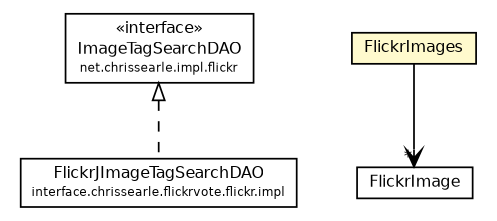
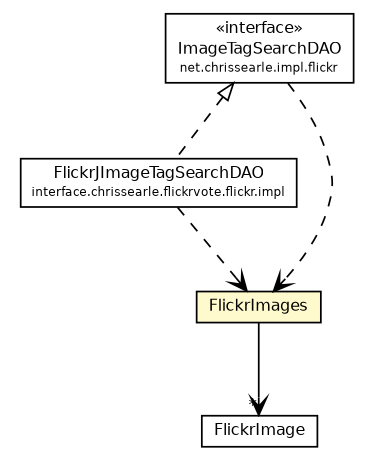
  digraph {
    node [fontcolor=black fontname=Helvetica fontsize=9.0 shape=plaintext]
    edge [fontname=Helvetica fontsize=10.0 headport=p labelfontname=Helvetica labelfontsize=10 style=dashed tailport=p arrowhead=open color=black fontcolor=black]
    n1 [label=<<table border="0" cellborder="1" cellspacing="0" cellpadding="2" port="p" href="../ImageTagSearchDAO.html"> 		<tr><td><table border="0" cellspacing="0" cellpadding="1"> 			<tr><td> &laquo;interface&raquo; </td></tr> 			<tr><td> ImageTagSearchDAO </td></tr> 			<tr><td><font point-size="7.0"> net.chrissearle.impl.flickr </font></td></tr> 		</table></td></tr> 		</table>>]
    n2 [label=<<table border="0" cellborder="1" cellspacing="0" cellpadding="2" port="p" href="../impl/FlickrJImageTagSearchDAO.html"> 		<tr><td><table border="0" cellspacing="0" cellpadding="1"> 			<tr><td> FlickrJImageTagSearchDAO </td></tr> 			<tr><td><font point-size="7.0"> interface.chrissearle.flickrvote.flickr.impl </font></td></tr> 		</table></td></tr> 		</table>>]
    n3 [label=<<table border="0" cellborder="1" cellspacing="0" cellpadding="2" port="p" bgcolor="lemonChiffon" href="./FlickrImages.html"> 		<tr><td><table border="0" cellspacing="0" cellpadding="1"> 			<tr><td> FlickrImages </td></tr> 		</table></td></tr> 		</table>>]
    n4 [label=<<table border="0" cellborder="1" cellspacing="0" cellpadding="2" port="p" href="./FlickrImage.html"> 		<tr><td><table border="0" cellspacing="0" cellpadding="1"> 			<tr><td> FlickrImage </td></tr> 		</table></td></tr> 		</table>>]
    n1 -> n2 [arrowtail=empty dir=back fontsize=10 arrowhead="" color="" fontcolor=""]
+   n1 -> n3
+   n2 -> n3
    n3 -> n4 [headlabel="*" style=""]
  }
